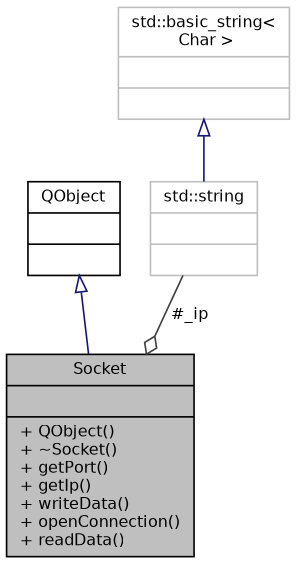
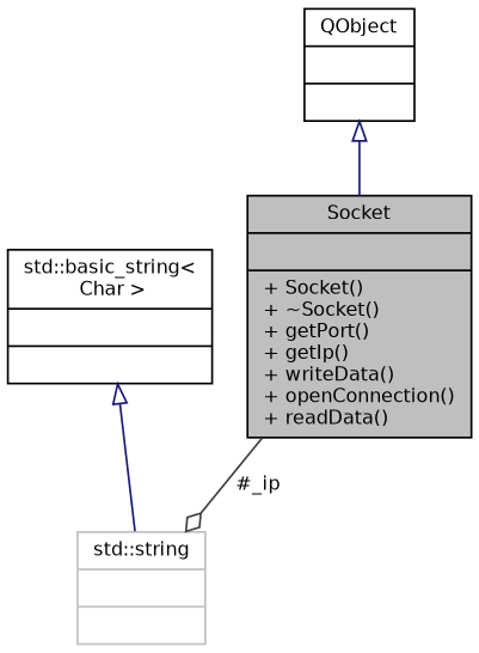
  digraph {
    node [color=black fillcolor=white fontname=Helvetica fontsize=10 shape=record style=filled]
    edge [arrowtail=onormal color=midnightblue dir=back fontname=Helvetica fontsize=10 labelfontname=Helvetica labelfontsize=10 style=solid]
-   n1 [fillcolor=grey75 fontcolor=black height=0.2 label="{Socket\n||+ QObject()\l+ ~Socket()\l+ getPort()\l+ getIp()\l+ writeData()\l+ openConnection()\l+ readData()\l}" width=0.4]
+   n1 [fillcolor=grey75 fontcolor=black height=0.2 label="{Socket\n||+ Socket()\l+ ~Socket()\l+ getPort()\l+ getIp()\l+ writeData()\l+ openConnection()\l+ readData()\l}" width=0.4]
    n2 [height=0.2 label="{QObject\n||}" width=0.4]
    n3 [color=grey75 height=0.2 label="{std::string\n||}" width=0.4]
-   n4 [color=grey75 height=0.2 label="{std::basic_string\<\l Char \>\n||}" width=0.4]
+   n4 [height=0.2 label="{std::basic_string\<\l Char \>\n||}" width=0.4]
    n2 -> n1
-   n3 -> n1 [arrowhead=odiamond color=grey25 label=" #_ip" arrowtail="" dir=""]
+   n1 -> n3 [arrowhead=odiamond color=grey25 label=" #_ip" arrowtail="" dir=""]
    n4 -> n3
  }
